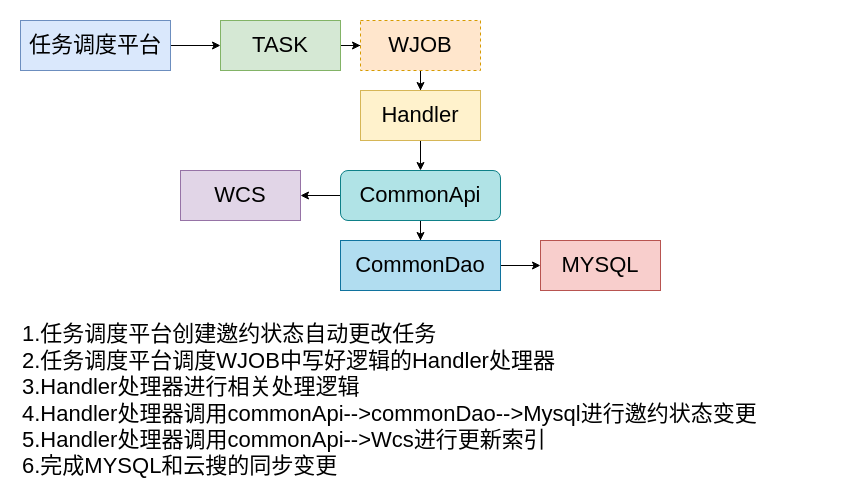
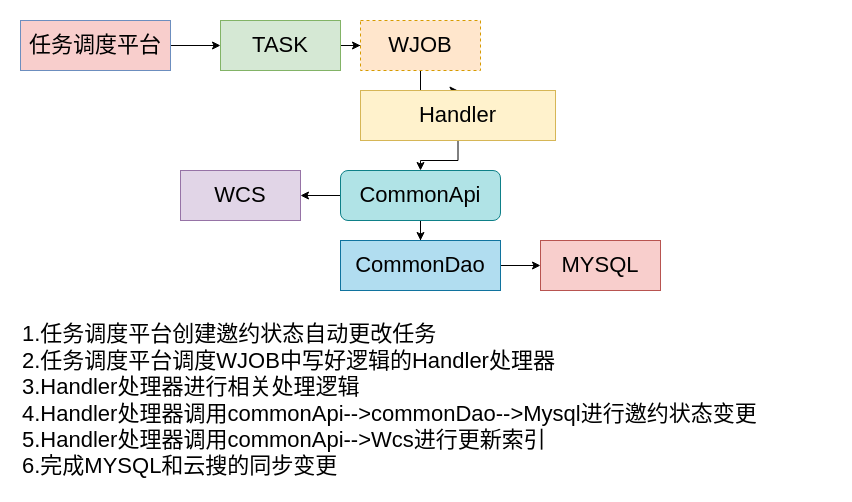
  <mxCell id="0" />
  <mxCell id="1" parent="0" />
  <mxCell id="2" value="" style="edgeStyle=orthogonalEdgeStyle;rounded=0;orthogonalLoop=1;jettySize=auto;html=1;fontSize=22;" edge="1" parent="1" source="3" target="5"><mxGeometry relative="1" as="geometry" /></mxCell>
- <mxCell id="3" value="任务调度平台" style="rounded=0;whiteSpace=wrap;html=1;fontSize=22;fillColor=#dae8fc;strokeColor=#6c8ebf;" vertex="1" parent="1"><mxGeometry x="20" y="20" width="150" height="50" as="geometry" /></mxCell>
+ <mxCell id="3" value="任务调度平台" style="rounded=0;whiteSpace=wrap;html=1;fontSize=22;fillColor=#f8cecc;strokeColor=#6c8ebf;" vertex="1" parent="1"><mxGeometry x="20" y="20" width="150" height="50" as="geometry" /></mxCell>
  <mxCell id="4" value="" style="edgeStyle=orthogonalEdgeStyle;rounded=0;orthogonalLoop=1;jettySize=auto;html=1;fontSize=22;" edge="1" parent="1" source="5" target="7"><mxGeometry relative="1" as="geometry" /></mxCell>
  <mxCell id="5" value="TASK" style="rounded=0;whiteSpace=wrap;html=1;fontSize=22;fillColor=#d5e8d4;strokeColor=#82b366;" vertex="1" parent="1"><mxGeometry x="220" y="20" width="120" height="50" as="geometry" /></mxCell>
  <mxCell id="6" style="edgeStyle=orthogonalEdgeStyle;rounded=0;orthogonalLoop=1;jettySize=auto;html=1;entryX=0.5;entryY=0;entryDx=0;entryDy=0;fontSize=22;" edge="1" parent="1" source="7" target="15"><mxGeometry relative="1" as="geometry" /></mxCell>
  <mxCell id="7" value="WJOB" style="rounded=0;whiteSpace=wrap;html=1;fontSize=22;fillColor=#ffe6cc;strokeColor=#d79b00;dashed=1;" vertex="1" parent="1"><mxGeometry x="360" y="20" width="120" height="50" as="geometry" /></mxCell>
  <mxCell id="8" value="" style="edgeStyle=orthogonalEdgeStyle;rounded=0;orthogonalLoop=1;jettySize=auto;html=1;fontSize=22;" edge="1" parent="1" source="10" target="12"><mxGeometry relative="1" as="geometry" /></mxCell>
  <mxCell id="9" style="edgeStyle=orthogonalEdgeStyle;rounded=0;orthogonalLoop=1;jettySize=auto;html=1;entryX=0.5;entryY=0;entryDx=0;entryDy=0;fontSize=22;" edge="1" parent="1" source="10" target="17"><mxGeometry relative="1" as="geometry" /></mxCell>
  <mxCell id="10" value="CommonApi" style="whiteSpace=wrap;html=1;fontSize=22;fillColor=#b0e3e6;strokeColor=#0e8088;rounded=1;" vertex="1" parent="1"><mxGeometry x="340" y="170" width="160" height="50" as="geometry" /></mxCell>
  <mxCell id="11" value="MYSQL" style="rounded=0;whiteSpace=wrap;html=1;fontSize=22;fillColor=#f8cecc;strokeColor=#b85450;" vertex="1" parent="1"><mxGeometry x="540" y="240" width="120" height="50" as="geometry" /></mxCell>
  <mxCell id="12" value="WCS" style="rounded=0;whiteSpace=wrap;html=1;fontSize=22;fillColor=#e1d5e7;strokeColor=#9673a6;" vertex="1" parent="1"><mxGeometry x="180" y="170" width="120" height="50" as="geometry" /></mxCell>
  <mxCell id="13" value="1.任务调度平台创建邀约状态自动更改任务&lt;br&gt;2.任务调度平台调度WJOB中写好逻辑的Handler处理器&lt;br&gt;3.Handler处理器进行相关处理逻辑&lt;br&gt;4.Handler处理器调用commonApi--&amp;gt;commonDao--&amp;gt;Mysql进行邀约状态变更&lt;br&gt;5.Handler处理器调用commonApi--&amp;gt;Wcs进行更新索引&lt;br&gt;6.完成MYSQL和云搜的同步变更" style="text;html=1;strokeColor=none;fillColor=none;align=left;verticalAlign=middle;whiteSpace=wrap;rounded=0;fontSize=22;" vertex="1" parent="1"><mxGeometry x="20" y="320" width="810" height="160" as="geometry" /></mxCell>
  <mxCell id="14" style="edgeStyle=orthogonalEdgeStyle;rounded=0;orthogonalLoop=1;jettySize=auto;html=1;entryX=0.5;entryY=0;entryDx=0;entryDy=0;fontSize=22;" edge="1" parent="1" source="15" target="10"><mxGeometry relative="1" as="geometry" /></mxCell>
- <mxCell id="15" value="Handler" style="rounded=0;whiteSpace=wrap;html=1;fontSize=22;fillColor=#fff2cc;strokeColor=#d6b656;" vertex="1" parent="1"><mxGeometry x="360" y="90" width="120" height="50" as="geometry" /></mxCell>
+ <mxCell id="15" value="Handler" style="rounded=0;whiteSpace=wrap;html=1;fontSize=22;fillColor=#fff2cc;strokeColor=#d6b656;" vertex="1" parent="1"><mxGeometry x="360" y="90" width="195" height="50" as="geometry" /></mxCell>
  <mxCell id="16" style="edgeStyle=orthogonalEdgeStyle;rounded=0;orthogonalLoop=1;jettySize=auto;html=1;entryX=0;entryY=0.5;entryDx=0;entryDy=0;fontSize=22;" edge="1" parent="1" source="17" target="11"><mxGeometry relative="1" as="geometry" /></mxCell>
  <mxCell id="17" value="CommonDao" style="rounded=0;whiteSpace=wrap;html=1;fontSize=22;fillColor=#b1ddf0;strokeColor=#10739e;" vertex="1" parent="1"><mxGeometry x="340" y="240" width="160" height="50" as="geometry" /></mxCell>
